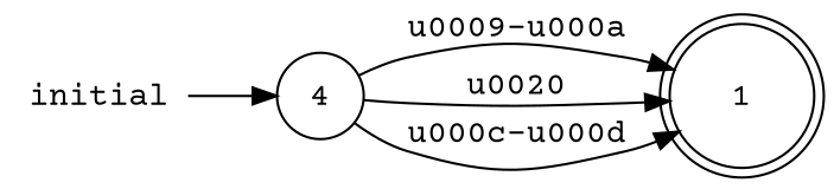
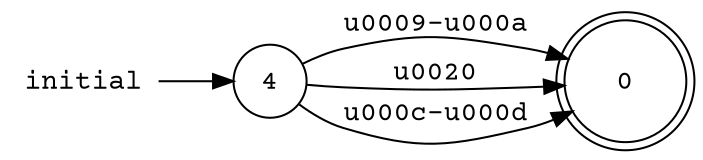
  digraph {
    fontname="Courier Prime"
    rankdir=LR
    node [fontname="Courier Prime"]
    edge [fontname="Courier Prime"]
    n1 [height=0.5 label=4 shape=circle width=0.5]
-   1 [height=0.61111 shape=doublecircle width=0.61111]
+   1 [height=0.61111 shape=doublecircle width=0.61111 label=0]
    initial [height=0.5 shape=plaintext width=0.75]
    n1 -> 1 [label="\u0009-\u000a"]
    n1 -> 1 [label="\u0020"]
    n1 -> 1 [label="\u000c-\u000d"]
    initial -> n1
  }
